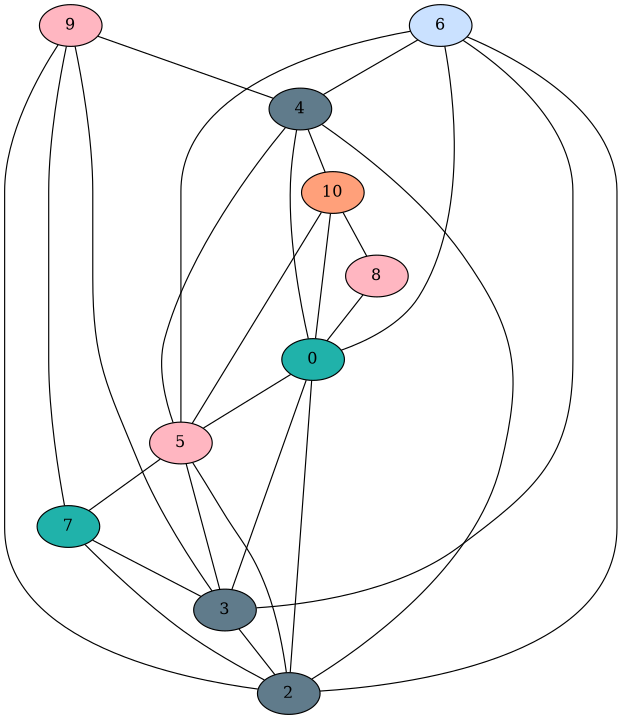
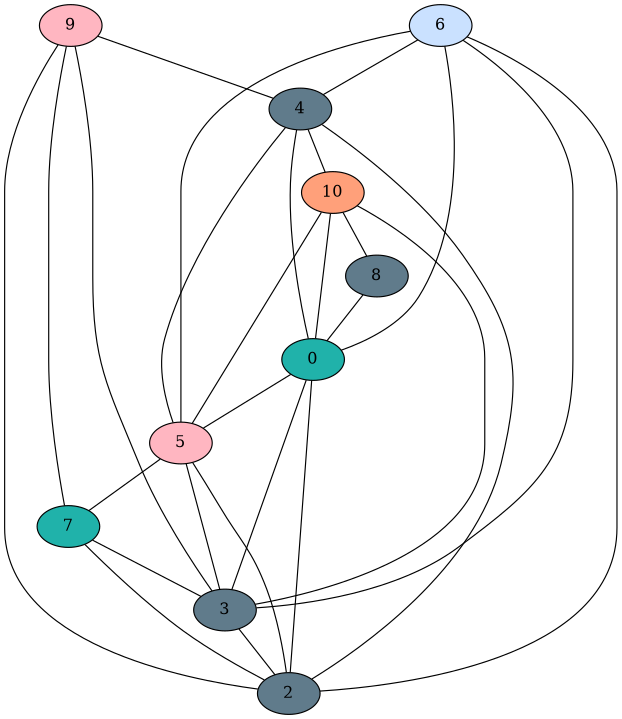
  graph {
    node [fillcolor=lightskyblue4 style=filled]
    4
    9 [fillcolor=lightpink]
    7 [fillcolor=lightseagreen]
    3
    2
    0 [fillcolor=lightseagreen]
    5 [fillcolor=lightpink]
    10 [fillcolor=lightsalmon]
    6 [fillcolor=lightsteelblue1]
-   8 [fillcolor=lightpink]
+   8
    4 -- 2
    4 -- 0
    4 -- 5
    4 -- 10
    9 -- 4
    9 -- 7
    9 -- 3
    9 -- 2
    7 -- 3
    7 -- 2
    3 -- 2
    0 -- 3
    0 -- 2
    0 -- 5
    5 -- 7
    5 -- 3
    5 -- 2
+   10 -- 3
    10 -- 0
    10 -- 5
    10 -- 8
    6 -- 4
    6 -- 3
    6 -- 2
    6 -- 0
    6 -- 5
    8 -- 0
  }
